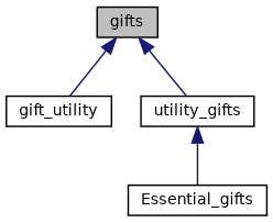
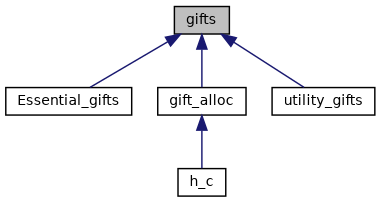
  digraph {
    node [color=black fillcolor=white fontname=Helvetica fontsize=10 shape=record style=filled]
    edge [color=midnightblue dir=back fontname=Helvetica fontsize=10 labelfontname=Helvetica labelfontsize=10 style=solid]
    n1 [fillcolor=grey75 fontcolor=black height=0.2 label=gifts width=0.4]
    n2 [height=0.2 label=Essential_gifts width=0.4]
-   n3 [height=0.2 label=gift_utility width=0.4]
+   n3 [height=0.2 label=gift_alloc width=0.4]
    n4 [height=0.2 label=utility_gifts width=0.4]
-   n4 -> n2
+   n5 [height=0.2 label=h_c width=0.4]
+   n1 -> n2
    n1 -> n3
    n1 -> n4
+   n3 -> n5
  }
